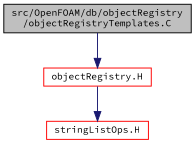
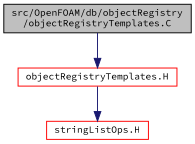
  digraph {
    fontname="Source Code Pro"
    node [color=red fontname="Source Code Pro" fontsize=10 shape=record]
    edge [color=midnightblue fontname="Source Code Pro" fontsize=10 labelfontname=FreeSans labelfontsize=10 style=solid]
    n1 [color=black fillcolor=grey75 fontcolor=black height=0.2 label="src/OpenFOAM/db/objectRegistry\l/objectRegistryTemplates.C" style=filled width=0.4]
-   n2 [height=0.2 label="objectRegistry.H" width=0.4]
+   n2 [height=0.2 label="objectRegistryTemplates.H" width=0.4]
    n3 [height=0.2 label="stringListOps.H" width=0.4]
    n1 -> n2
    n2 -> n3
  }
